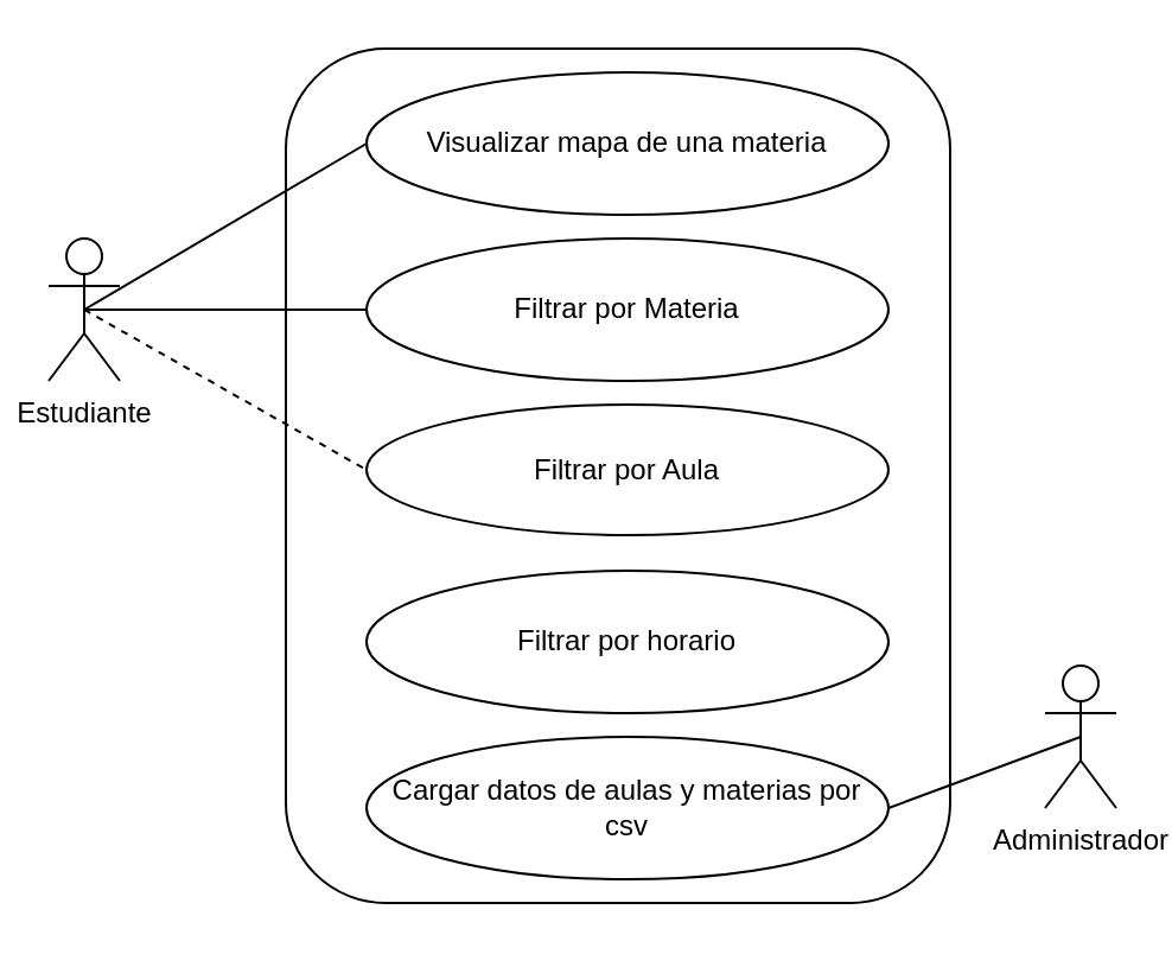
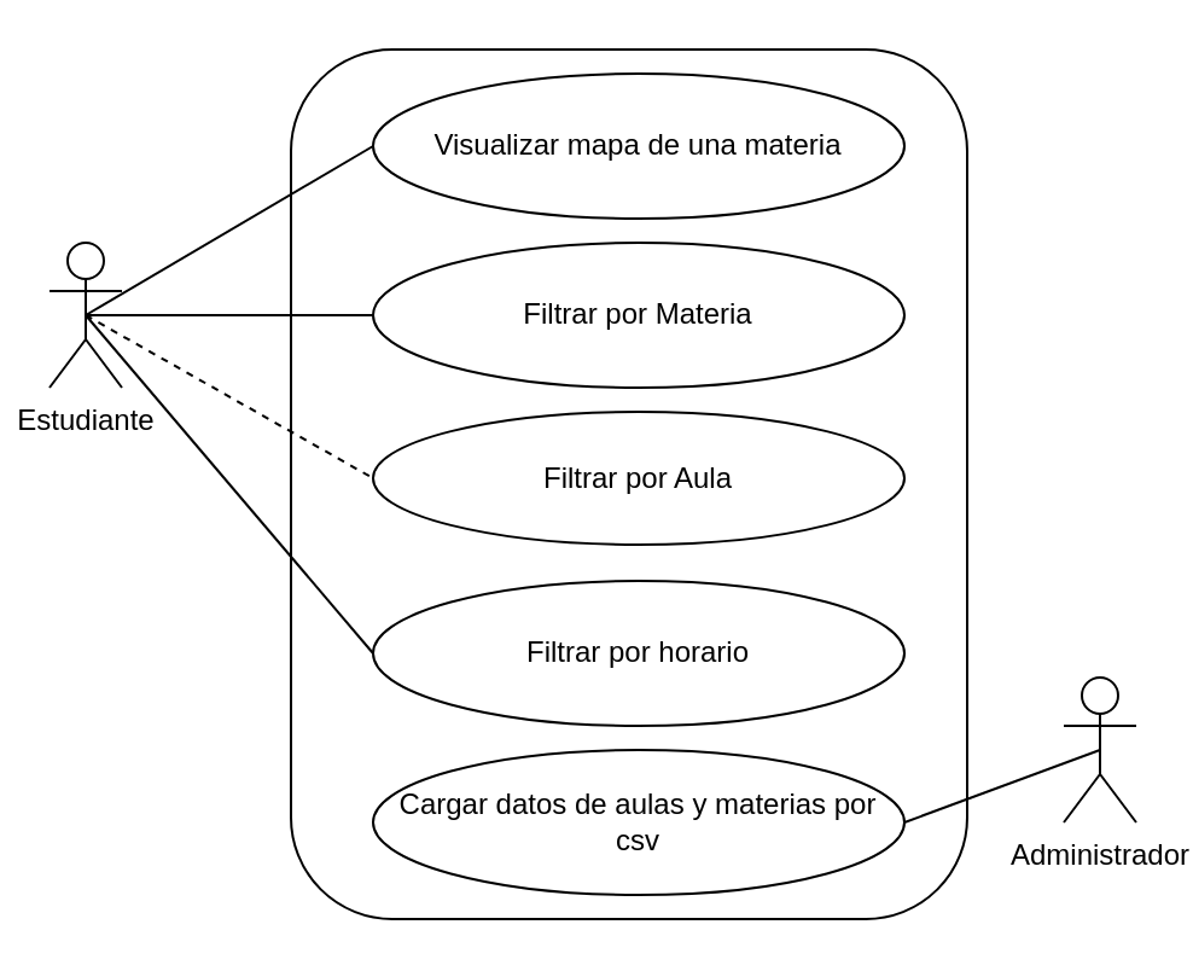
  <mxCell id="0" />
  <mxCell id="1" parent="0" />
  <mxCell id="2" value="" style="rounded=1;whiteSpace=wrap;html=1;" vertex="1" parent="1"><mxGeometry x="120" y="20" width="280" height="360" as="geometry" /></mxCell>
+ <mxCell id="3" style="edgeStyle=none;rounded=0;orthogonalLoop=1;jettySize=auto;html=1;exitX=0.5;exitY=0.5;exitDx=0;exitDy=0;exitPerimeter=0;entryX=0;entryY=0.5;entryDx=0;entryDy=0;endArrow=none;endFill=0;" edge="1" parent="1" source="7" target="12"><mxGeometry relative="1" as="geometry" /></mxCell>
  <mxCell id="4" style="edgeStyle=none;rounded=0;orthogonalLoop=1;jettySize=auto;html=1;exitX=0.5;exitY=0.5;exitDx=0;exitDy=0;exitPerimeter=0;entryX=0;entryY=0.5;entryDx=0;entryDy=0;endArrow=none;endFill=0;dashed=1;" edge="1" parent="1" source="7" target="11"><mxGeometry relative="1" as="geometry" /></mxCell>
  <mxCell id="5" style="edgeStyle=none;rounded=0;orthogonalLoop=1;jettySize=auto;html=1;exitX=0.5;exitY=0.5;exitDx=0;exitDy=0;exitPerimeter=0;entryX=0;entryY=0.5;entryDx=0;entryDy=0;endArrow=none;endFill=0;" edge="1" parent="1" source="7" target="10"><mxGeometry relative="1" as="geometry" /></mxCell>
  <mxCell id="6" style="edgeStyle=none;rounded=0;orthogonalLoop=1;jettySize=auto;html=1;exitX=0.5;exitY=0.5;exitDx=0;exitDy=0;exitPerimeter=0;entryX=0;entryY=0.5;entryDx=0;entryDy=0;endArrow=none;endFill=0;" edge="1" parent="1" source="7" target="9"><mxGeometry relative="1" as="geometry" /></mxCell>
  <mxCell id="7" value="Estudiante" style="shape=umlActor;verticalLabelPosition=bottom;labelBackgroundColor=#ffffff;verticalAlign=top;html=1;outlineConnect=0;" vertex="1" parent="1"><mxGeometry x="20" y="100" width="30" height="60" as="geometry" /></mxCell>
  <mxCell id="8" value="Administrador" style="shape=umlActor;verticalLabelPosition=bottom;labelBackgroundColor=#ffffff;verticalAlign=top;html=1;outlineConnect=0;" vertex="1" parent="1"><mxGeometry x="440" y="280" width="30" height="60" as="geometry" /></mxCell>
  <mxCell id="9" value="Visualizar mapa de una materia" style="ellipse;whiteSpace=wrap;html=1;" vertex="1" parent="1"><mxGeometry x="154" y="30" width="220" height="60" as="geometry" /></mxCell>
  <mxCell id="10" value="Filtrar por Materia" style="ellipse;whiteSpace=wrap;html=1;" vertex="1" parent="1"><mxGeometry x="154" y="100" width="220" height="60" as="geometry" /></mxCell>
  <mxCell id="11" value="Filtrar por Aula" style="ellipse;whiteSpace=wrap;html=1;" vertex="1" parent="1"><mxGeometry x="154" y="170" width="220" height="55" as="geometry" /></mxCell>
  <mxCell id="12" value="Filtrar por horario" style="ellipse;whiteSpace=wrap;html=1;" vertex="1" parent="1"><mxGeometry x="154" y="240" width="220" height="60" as="geometry" /></mxCell>
  <mxCell id="13" style="rounded=0;orthogonalLoop=1;jettySize=auto;html=1;exitX=1;exitY=0.5;exitDx=0;exitDy=0;entryX=0.5;entryY=0.5;entryDx=0;entryDy=0;entryPerimeter=0;endArrow=none;endFill=0;" edge="1" parent="1" source="14" target="8"><mxGeometry relative="1" as="geometry" /></mxCell>
  <mxCell id="14" value="Cargar datos de aulas y materias por csv" style="ellipse;whiteSpace=wrap;html=1;" vertex="1" parent="1"><mxGeometry x="154" y="310" width="220" height="60" as="geometry" /></mxCell>
